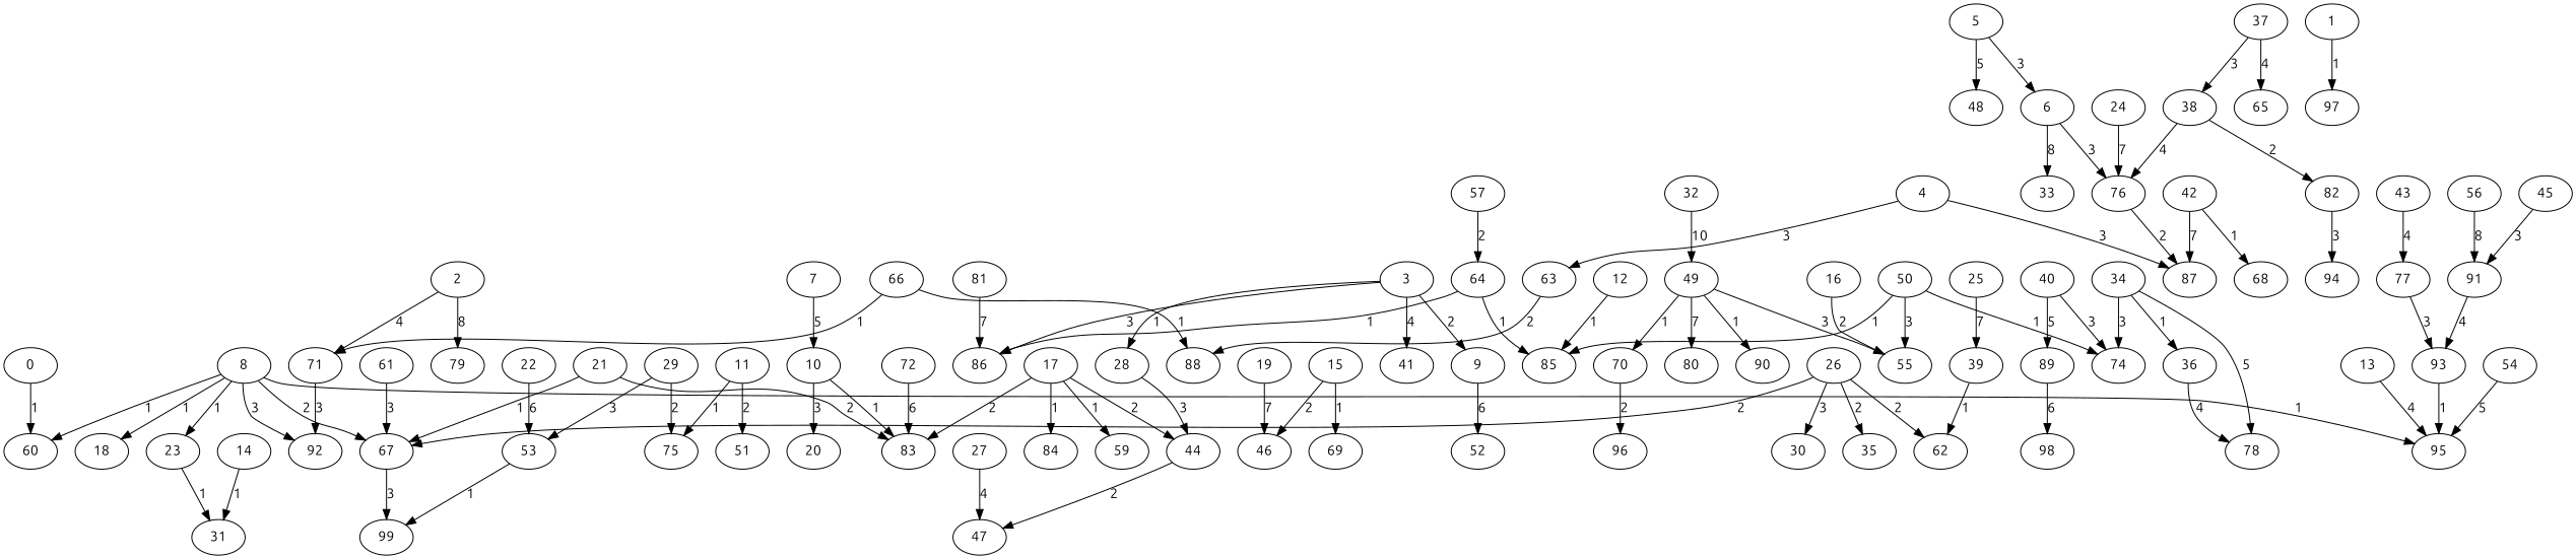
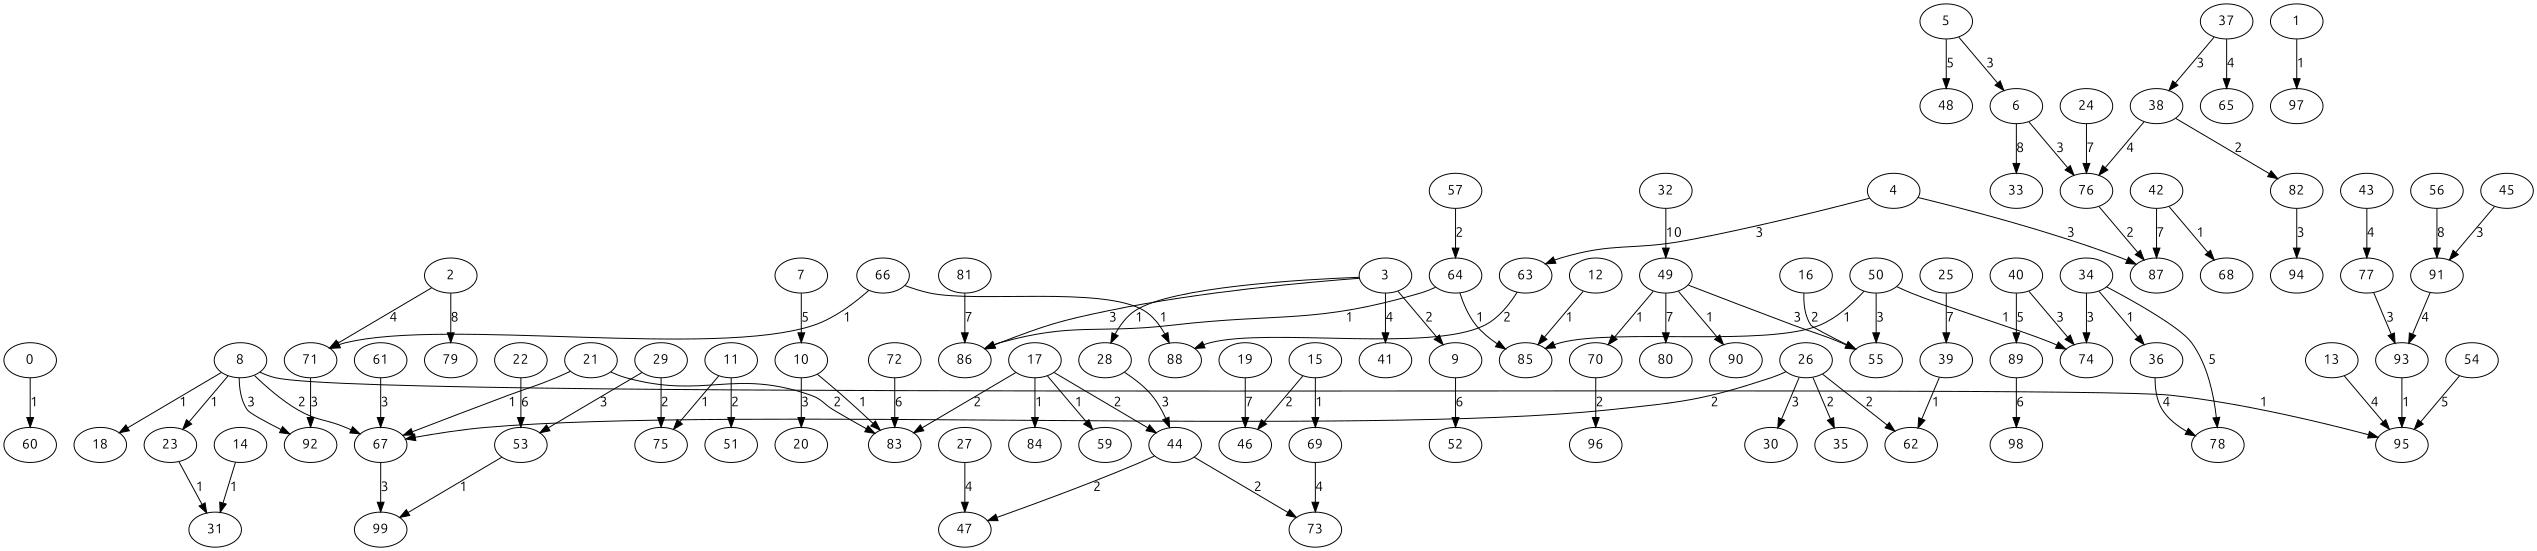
  digraph {
    fontname=Ubuntu
    node [fontname=Ubuntu]
    edge [fontname=Ubuntu weight=1]
    0
    60
    1
    97
    2
    79
    71
    3
    9
    28
    41
    86
    52
    44
    4
    63
    87
    88
    5
    6
    48
    33
    76
    7
    10
    20
    83
    8
    18
    23
    67
    92
    95
    31
    99
    11
    51
    75
    12
    85
    13
    14
    15
    46
    69
+   73
    16
    55
    17
    59
    84
    47
    19
    21
    22
    53
    24
    25
    39
    62
    26
    30
    35
    27
    29
    32
    49
    70
    80
    90
    34
    36
    74
    78
    37
    38
    65
    82
    94
    40
    89
    98
    42
    68
    43
    77
    93
    45
    91
    96
    50
    54
    56
    57
    64
    61
    66
    72
    81
    0 -> 60 [label=1]
    1 -> 97 [label=1]
    2 -> 79 [label=8 weight=8]
    2 -> 71 [label=4 weight=4]
    71 -> 92 [label=3 weight=3]
    3 -> 9 [label=2 weight=2]
    3 -> 28 [label=1]
    3 -> 41 [label=4 weight=4]
    3 -> 86 [label=3 weight=3]
    9 -> 52 [label=6 weight=6]
    28 -> 44 [label=3 weight=3]
+   44 -> 73 [label=2 weight=2]
    44 -> 47 [label=2 weight=2]
    4 -> 63 [label=3 weight=3]
    4 -> 87 [label=3 weight=3]
    63 -> 88 [label=2 weight=2]
    5 -> 6 [label=3 weight=3]
    5 -> 48 [label=5 weight=5]
    6 -> 33 [label=8 weight=8]
    6 -> 76 [label=3 weight=3]
    76 -> 87 [label=2 weight=2]
    7 -> 10 [label=5 weight=5]
    10 -> 20 [label=3 weight=3]
    10 -> 83 [label=1]
-   8 -> 60 [label=1]
    8 -> 18 [label=1]
    8 -> 23 [label=1]
    8 -> 67 [label=2 weight=2]
    8 -> 92 [label=3 weight=3]
    8 -> 95 [label=1]
    23 -> 31 [label=1]
    67 -> 99 [label=3 weight=3]
    11 -> 51 [label=2 weight=2]
    11 -> 75 [label=1]
    12 -> 85 [label=1]
    13 -> 95 [label=4 weight=4]
    14 -> 31 [label=1]
    15 -> 46 [label=2 weight=2]
    15 -> 69 [label=1]
+   69 -> 73 [label=4 weight=4]
    16 -> 55 [label=2 weight=2]
    17 -> 44 [label=2 weight=2]
    17 -> 83 [label=2 weight=2]
    17 -> 59 [label=1]
    17 -> 84 [label=1]
    19 -> 46 [label=7 weight=7]
    21 -> 83 [label=2 weight=2]
    21 -> 67 [label=1]
    22 -> 53 [label=6 weight=6]
    53 -> 99 [label=1]
    24 -> 76 [label=7 weight=7]
    25 -> 39 [label=7 weight=7]
    39 -> 62 [label=1]
    26 -> 67 [label=2 weight=2]
    26 -> 62 [label=2 weight=2]
    26 -> 30 [label=3 weight=3]
    26 -> 35 [label=2 weight=2]
    27 -> 47 [label=4 weight=4]
    29 -> 75 [label=2 weight=2]
    29 -> 53 [label=3 weight=3]
    32 -> 49 [label=10 weight=10]
    49 -> 55 [label=3 weight=3]
    49 -> 70 [label=1]
    49 -> 80 [label=7 weight=7]
    49 -> 90 [label=1]
    70 -> 96 [label=2 weight=2]
    34 -> 36 [label=1]
    34 -> 74 [label=3 weight=3]
    34 -> 78 [label=5 weight=5]
    36 -> 78 [label=4 weight=4]
    37 -> 38 [label=3 weight=3]
    37 -> 65 [label=4 weight=4]
    38 -> 76 [label=4 weight=4]
    38 -> 82 [label=2 weight=2]
    82 -> 94 [label=3 weight=3]
    40 -> 74 [label=3 weight=3]
    40 -> 89 [label=5 weight=5]
    89 -> 98 [label=6 weight=6]
    42 -> 87 [label=7 weight=7]
    42 -> 68 [label=1]
    43 -> 77 [label=4 weight=4]
    77 -> 93 [label=3 weight=3]
    93 -> 95 [label=1]
    45 -> 91 [label=3 weight=3]
    91 -> 93 [label=4 weight=4]
    50 -> 85 [label=1]
    50 -> 55 [label=3 weight=3]
    50 -> 74 [label=1]
    54 -> 95 [label=5 weight=5]
    56 -> 91 [label=8 weight=8]
    57 -> 64 [label=2 weight=2]
    64 -> 86 [label=1]
    64 -> 85 [label=1]
    61 -> 67 [label=3 weight=3]
    66 -> 71 [label=1]
    66 -> 88 [label=1]
    72 -> 83 [label=6 weight=6]
    81 -> 86 [label=7 weight=7]
  }
